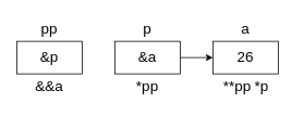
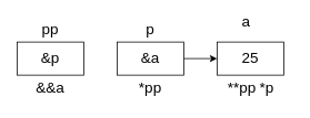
  <mxCell id="0" />
  <mxCell id="1" parent="0" />
  <mxCell id="2" value="&lt;font style=&quot;font-size: 18px;&quot;&gt;&amp;amp;p&lt;/font&gt;" style="rounded=0;whiteSpace=wrap;html=1;fillColor=none;" vertex="1" parent="1"><mxGeometry x="20" y="50" width="80" height="40" as="geometry" /></mxCell>
  <mxCell id="3" style="edgeStyle=orthogonalEdgeStyle;rounded=0;orthogonalLoop=1;jettySize=auto;html=1;exitX=1;exitY=0.5;exitDx=0;exitDy=0;entryX=0;entryY=0.5;entryDx=0;entryDy=0;" edge="1" parent="1" source="4" target="5"><mxGeometry relative="1" as="geometry" /></mxCell>
  <mxCell id="4" value="&lt;font style=&quot;font-size: 18px;&quot;&gt;&amp;amp;a&lt;/font&gt;" style="rounded=0;whiteSpace=wrap;html=1;fillColor=none;" vertex="1" parent="1"><mxGeometry x="140" y="50" width="80" height="40" as="geometry" /></mxCell>
- <mxCell id="5" value="&lt;font style=&quot;font-size: 18px;&quot;&gt;26&lt;/font&gt;" style="rounded=0;whiteSpace=wrap;html=1;fillColor=none;" vertex="1" parent="1"><mxGeometry x="260" y="50" width="80" height="40" as="geometry" /></mxCell>
+ <mxCell id="5" value="&lt;font style=&quot;font-size: 18px;&quot;&gt;25&lt;/font&gt;" style="rounded=0;whiteSpace=wrap;html=1;fillColor=none;" vertex="1" parent="1"><mxGeometry x="260" y="50" width="80" height="40" as="geometry" /></mxCell>
  <mxCell id="6" value="&lt;font style=&quot;font-size: 18px;&quot;&gt;pp&lt;/font&gt;" style="text;html=1;strokeColor=none;fillColor=none;align=center;verticalAlign=middle;whiteSpace=wrap;rounded=0;" vertex="1" parent="1"><mxGeometry x="30" y="20" width="60" height="30" as="geometry" /></mxCell>
  <mxCell id="7" value="&lt;font style=&quot;font-size: 18px;&quot;&gt;p&lt;/font&gt;" style="text;html=1;strokeColor=none;fillColor=none;align=center;verticalAlign=middle;whiteSpace=wrap;rounded=0;" vertex="1" parent="1"><mxGeometry x="150" y="20" width="60" height="30" as="geometry" /></mxCell>
- <mxCell id="8" value="&lt;font style=&quot;font-size: 18px;&quot;&gt;a&lt;/font&gt;" style="text;html=1;strokeColor=none;fillColor=none;align=center;verticalAlign=middle;whiteSpace=wrap;rounded=0;" vertex="1" parent="1"><mxGeometry x="270" y="20" width="60" height="30" as="geometry" /></mxCell>
+ <mxCell id="8" value="&lt;font style=&quot;font-size: 18px;&quot;&gt;a&lt;/font&gt;" style="text;html=1;strokeColor=none;fillColor=none;align=center;verticalAlign=middle;whiteSpace=wrap;rounded=0;" vertex="1" parent="1"><mxGeometry x="265" y="10" width="60" height="30" as="geometry" /></mxCell>
  <mxCell id="9" value="&lt;font style=&quot;font-size: 18px;&quot;&gt;&amp;amp;&amp;amp;a&lt;/font&gt;" style="text;html=1;strokeColor=none;fillColor=none;align=center;verticalAlign=middle;whiteSpace=wrap;rounded=0;" vertex="1" parent="1"><mxGeometry x="30" y="90" width="60" height="30" as="geometry" /></mxCell>
  <mxCell id="10" value="&lt;font style=&quot;font-size: 18px;&quot;&gt;*pp&lt;/font&gt;" style="text;html=1;strokeColor=none;fillColor=none;align=center;verticalAlign=middle;whiteSpace=wrap;rounded=0;" vertex="1" parent="1"><mxGeometry x="150" y="90" width="60" height="30" as="geometry" /></mxCell>
  <mxCell id="11" value="&lt;font style=&quot;font-size: 18px;&quot;&gt;**pp&lt;/font&gt;" style="text;html=1;strokeColor=none;fillColor=none;align=center;verticalAlign=middle;whiteSpace=wrap;rounded=0;" vertex="1" parent="1"><mxGeometry x="260" y="90" width="60" height="30" as="geometry" /></mxCell>
  <mxCell id="12" value="&lt;font style=&quot;font-size: 18px;&quot;&gt;*p&lt;/font&gt;" style="text;html=1;strokeColor=none;fillColor=none;align=center;verticalAlign=middle;whiteSpace=wrap;rounded=0;" vertex="1" parent="1"><mxGeometry x="290" y="90" width="60" height="30" as="geometry" /></mxCell>
